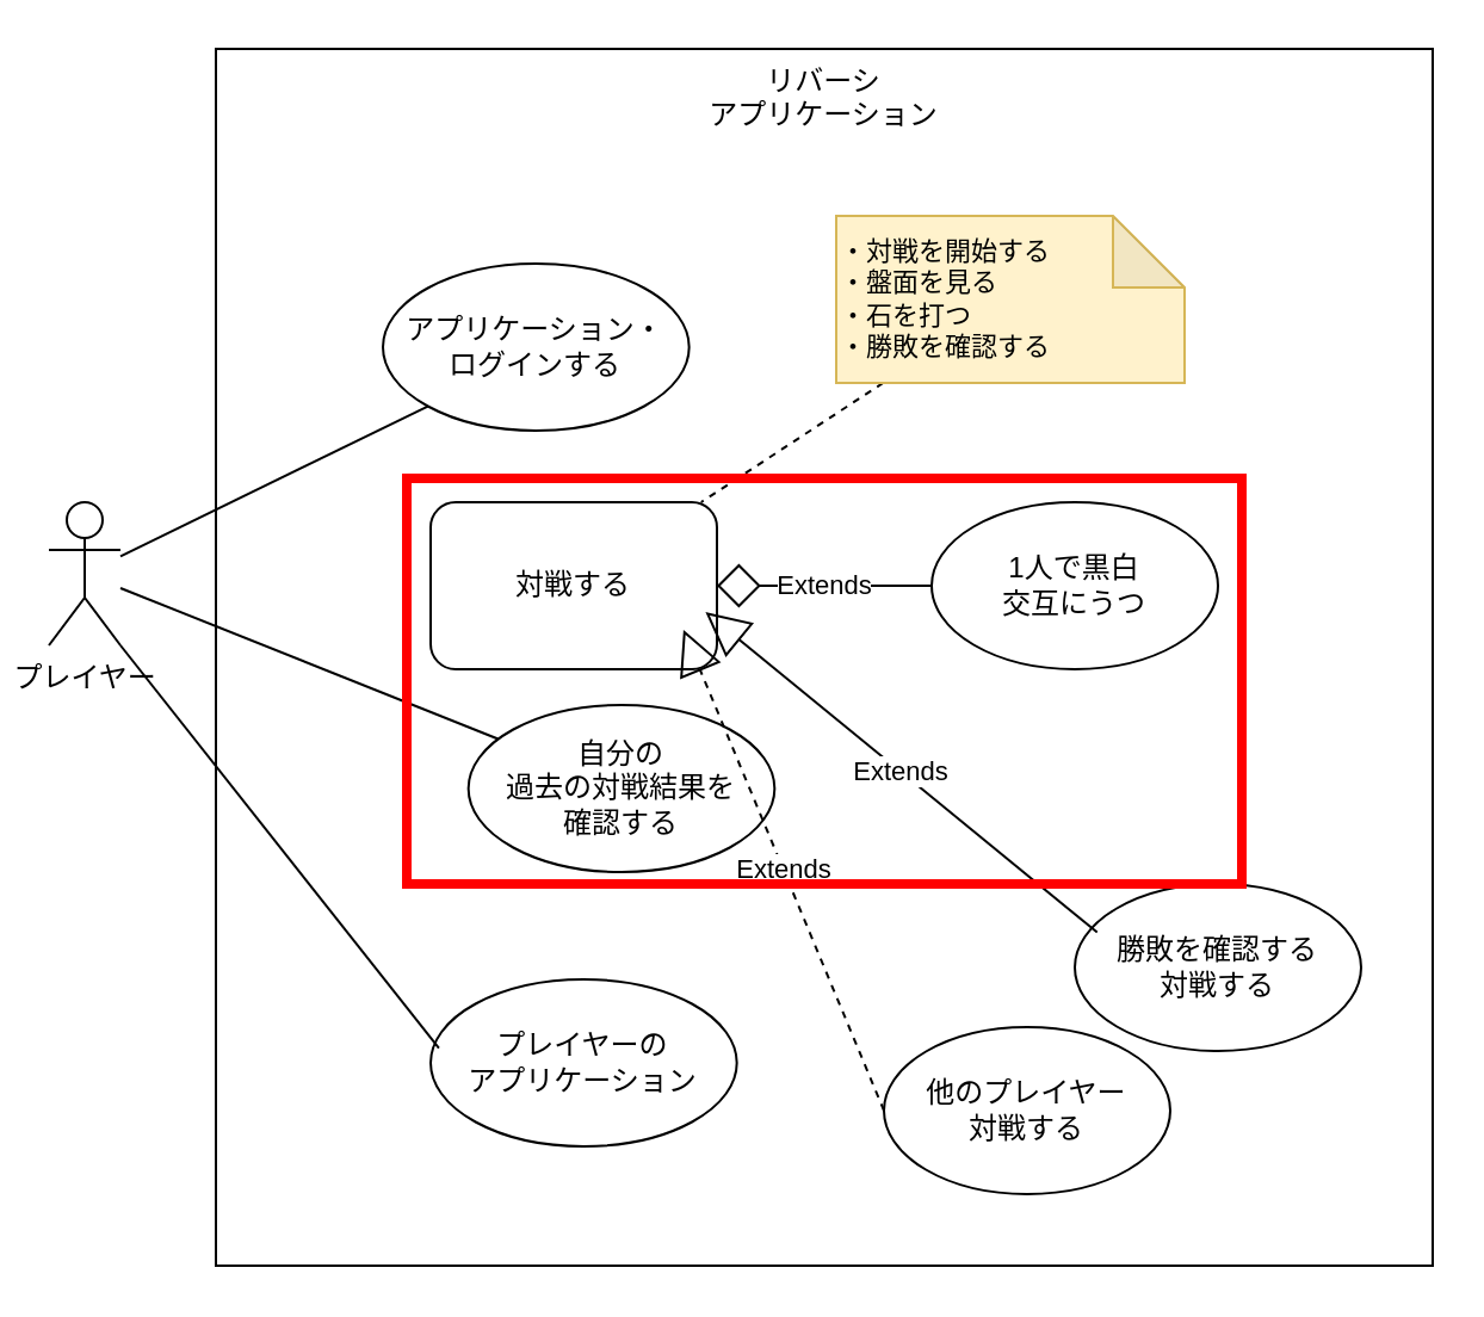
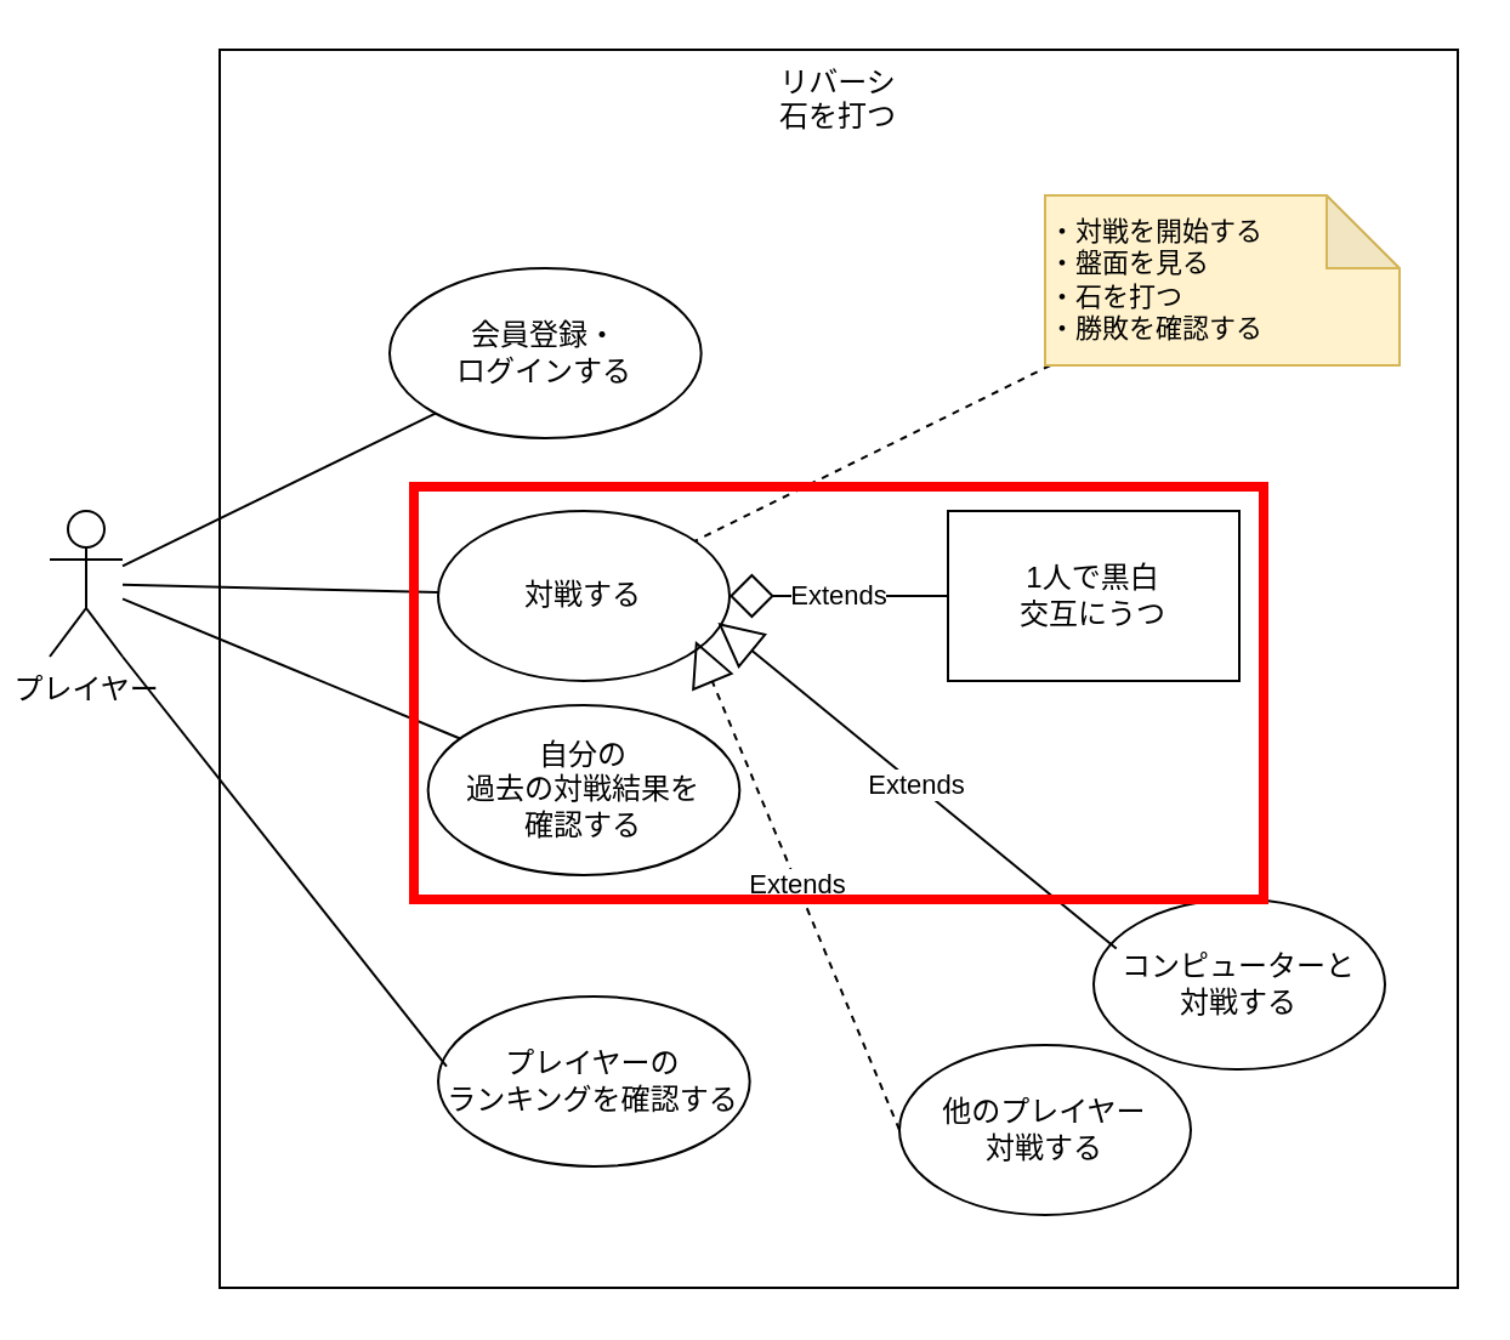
  <mxCell id="0" />
  <mxCell id="1" parent="0" />
- <mxCell id="2" value="リバーシ&lt;br&gt;アプリケーション" style="whiteSpace=wrap;html=1;aspect=fixed;fillColor=none;verticalAlign=top;" parent="1" vertex="1"><mxGeometry x="90" y="20" width="510" height="510" as="geometry" /></mxCell>
+ <mxCell id="2" value="リバーシ&lt;br&gt;石を打つ" style="whiteSpace=wrap;html=1;aspect=fixed;fillColor=none;verticalAlign=top;" parent="1" vertex="1"><mxGeometry x="90" y="20" width="510" height="510" as="geometry" /></mxCell>
+ <mxCell id="3" style="edgeStyle=none;html=1;endArrow=none;endFill=0;" parent="1" source="6" target="7" edge="1"><mxGeometry relative="1" as="geometry" /></mxCell>
  <mxCell id="4" style="edgeStyle=none;shape=connector;rounded=1;html=1;entryX=0;entryY=1;entryDx=0;entryDy=0;strokeColor=default;align=center;verticalAlign=middle;fontFamily=Helvetica;fontSize=11;fontColor=default;labelBackgroundColor=default;endArrow=none;endFill=0;" parent="1" source="6" target="10" edge="1"><mxGeometry relative="1" as="geometry" /></mxCell>
  <mxCell id="5" style="edgeStyle=none;shape=connector;rounded=1;html=1;strokeColor=default;align=center;verticalAlign=middle;fontFamily=Helvetica;fontSize=11;fontColor=default;labelBackgroundColor=default;endArrow=none;endFill=0;" parent="1" source="6" target="11" edge="1"><mxGeometry relative="1" as="geometry" /></mxCell>
  <mxCell id="6" value="プレイヤー" style="shape=umlActor;verticalLabelPosition=bottom;verticalAlign=top;html=1;outlineConnect=0;" parent="1" vertex="1"><mxGeometry x="20" y="210" width="30" height="60" as="geometry" /></mxCell>
- <mxCell id="7" value="対戦する" style="whiteSpace=wrap;html=1;fillColor=none;rounded=1;" parent="1" vertex="1"><mxGeometry x="180" y="210" width="120" height="70" as="geometry" /></mxCell>
+ <mxCell id="7" value="対戦する" style="ellipse;whiteSpace=wrap;html=1;fillColor=none;" parent="1" vertex="1"><mxGeometry x="180" y="210" width="120" height="70" as="geometry" /></mxCell>
  <mxCell id="8" style="edgeStyle=none;shape=connector;rounded=1;html=1;strokeColor=default;align=center;verticalAlign=middle;fontFamily=Helvetica;fontSize=11;fontColor=default;labelBackgroundColor=default;endArrow=none;endFill=0;dashed=1;" parent="1" source="9" target="7" edge="1"><mxGeometry relative="1" as="geometry" /></mxCell>
- <mxCell id="9" value="・対戦を開始する&lt;div&gt;・盤面を見る&lt;/div&gt;&lt;div&gt;・石を打つ&lt;/div&gt;&lt;div&gt;・勝敗を確認する&lt;/div&gt;" style="shape=note;whiteSpace=wrap;html=1;backgroundOutline=1;darkOpacity=0.05;fontFamily=Helvetica;fontSize=11;labelBackgroundColor=none;align=left;fillColor=#fff2cc;strokeColor=#d6b656;" parent="1" vertex="1"><mxGeometry x="350" y="90" width="146" height="70" as="geometry" /></mxCell>
- <mxCell id="10" value="アプリケーション・&lt;div&gt;ログインする&lt;/div&gt;" style="ellipse;whiteSpace=wrap;html=1;fillColor=none;" parent="1" vertex="1"><mxGeometry x="160" y="110" width="128.33" height="70" as="geometry" /></mxCell>
- <mxCell id="11" value="自分の&lt;div&gt;過去の対戦結果を&lt;/div&gt;&lt;div&gt;確認する&lt;/div&gt;" style="ellipse;whiteSpace=wrap;html=1;fillColor=none;" parent="1" vertex="1"><mxGeometry x="195.83" y="295" width="128.33" height="70" as="geometry" /></mxCell>
- <mxCell id="12" value="1人で黒白&lt;br&gt;交互にうつ" style="ellipse;whiteSpace=wrap;html=1;fillColor=none;" parent="1" vertex="1"><mxGeometry x="390" y="210" width="120" height="70" as="geometry" /></mxCell>
- <mxCell id="13" value="勝敗を確認する&lt;br&gt;対戦する" style="ellipse;whiteSpace=wrap;html=1;fillColor=none;" parent="1" vertex="1"><mxGeometry x="450" y="370" width="120" height="70" as="geometry" /></mxCell>
+ <mxCell id="9" value="・対戦を開始する&lt;div&gt;・盤面を見る&lt;/div&gt;&lt;div&gt;・石を打つ&lt;/div&gt;&lt;div&gt;・勝敗を確認する&lt;/div&gt;" style="shape=note;whiteSpace=wrap;html=1;backgroundOutline=1;darkOpacity=0.05;fontFamily=Helvetica;fontSize=11;labelBackgroundColor=none;align=left;fillColor=#fff2cc;strokeColor=#d6b656;" parent="1" vertex="1"><mxGeometry x="430" y="80" width="146" height="70" as="geometry" /></mxCell>
+ <mxCell id="10" value="会員登録・&lt;div&gt;ログインする&lt;/div&gt;" style="ellipse;whiteSpace=wrap;html=1;fillColor=none;" parent="1" vertex="1"><mxGeometry x="160" y="110" width="128.33" height="70" as="geometry" /></mxCell>
+ <mxCell id="11" value="自分の&lt;div&gt;過去の対戦結果を&lt;/div&gt;&lt;div&gt;確認する&lt;/div&gt;" style="ellipse;whiteSpace=wrap;html=1;fillColor=none;" parent="1" vertex="1"><mxGeometry x="175.83" y="290" width="128.33" height="70" as="geometry" /></mxCell>
+ <mxCell id="12" value="1人で黒白&lt;br&gt;交互にうつ" style="whiteSpace=wrap;html=1;fillColor=none;rounded=0;" parent="1" vertex="1"><mxGeometry x="390" y="210" width="120" height="70" as="geometry" /></mxCell>
+ <mxCell id="13" value="コンピューターと&lt;br&gt;対戦する" style="ellipse;whiteSpace=wrap;html=1;fillColor=none;" parent="1" vertex="1"><mxGeometry x="450" y="370" width="120" height="70" as="geometry" /></mxCell>
  <mxCell id="14" value="他のプレイヤー&lt;br&gt;対戦する" style="ellipse;whiteSpace=wrap;html=1;fillColor=none;" parent="1" vertex="1"><mxGeometry x="370" y="430" width="120" height="70" as="geometry" /></mxCell>
  <mxCell id="15" value="Extends" style="endArrow=diamond;endSize=16;endFill=0;html=1;rounded=1;strokeColor=default;align=center;verticalAlign=middle;fontFamily=Helvetica;fontSize=11;fontColor=default;labelBackgroundColor=default;edgeStyle=none;entryX=1;entryY=0.5;entryDx=0;entryDy=0;exitX=0;exitY=0.5;exitDx=0;exitDy=0;" parent="1" source="12" target="7" edge="1"><mxGeometry width="160" relative="1" as="geometry"><mxPoint x="250" y="260" as="sourcePoint" /><mxPoint x="410" y="260" as="targetPoint" /></mxGeometry></mxCell>
  <mxCell id="16" value="Extends" style="endArrow=block;endSize=16;endFill=0;html=1;rounded=1;strokeColor=default;align=center;verticalAlign=middle;fontFamily=Helvetica;fontSize=11;fontColor=default;labelBackgroundColor=default;edgeStyle=none;exitX=0.078;exitY=0.29;exitDx=0;exitDy=0;entryX=0.96;entryY=0.657;entryDx=0;entryDy=0;entryPerimeter=0;exitPerimeter=0;" parent="1" source="13" target="7" edge="1"><mxGeometry width="160" relative="1" as="geometry"><mxPoint x="390" y="340" as="sourcePoint" /><mxPoint x="300" y="340" as="targetPoint" /></mxGeometry></mxCell>
  <mxCell id="17" value="Extends" style="endArrow=block;endSize=16;endFill=0;html=1;rounded=1;strokeColor=default;align=center;verticalAlign=middle;fontFamily=Helvetica;fontSize=11;fontColor=default;labelBackgroundColor=default;edgeStyle=none;entryX=0.883;entryY=0.764;entryDx=0;entryDy=0;exitX=0;exitY=0.5;exitDx=0;exitDy=0;entryPerimeter=0;dashed=1;" parent="1" source="14" target="7" edge="1"><mxGeometry width="160" relative="1" as="geometry"><mxPoint x="390" y="425" as="sourcePoint" /><mxPoint x="300" y="330" as="targetPoint" /></mxGeometry></mxCell>
- <mxCell id="18" value="プレイヤーの&lt;br&gt;アプリケーション" style="ellipse;whiteSpace=wrap;html=1;fillColor=none;" parent="1" vertex="1"><mxGeometry x="180" y="410" width="128.33" height="70" as="geometry" /></mxCell>
+ <mxCell id="18" value="プレイヤーの&lt;br&gt;ランキングを確認する" style="ellipse;whiteSpace=wrap;html=1;fillColor=none;" parent="1" vertex="1"><mxGeometry x="180" y="410" width="128.33" height="70" as="geometry" /></mxCell>
  <mxCell id="19" style="edgeStyle=none;shape=connector;rounded=1;html=1;exitX=1;exitY=1;exitDx=0;exitDy=0;exitPerimeter=0;entryX=0.027;entryY=0.412;entryDx=0;entryDy=0;entryPerimeter=0;strokeColor=default;align=center;verticalAlign=middle;fontFamily=Helvetica;fontSize=11;fontColor=default;labelBackgroundColor=default;endArrow=none;endFill=0;" parent="1" source="6" target="18" edge="1"><mxGeometry relative="1" as="geometry" /></mxCell>
  <mxCell id="20" value="" style="rounded=0;whiteSpace=wrap;html=1;fontFamily=Helvetica;fontSize=11;fontColor=default;labelBackgroundColor=default;fillColor=none;strokeColor=#FF0000;strokeWidth=4;" parent="1" vertex="1"><mxGeometry x="170" y="200" width="350" height="170" as="geometry" /></mxCell>
